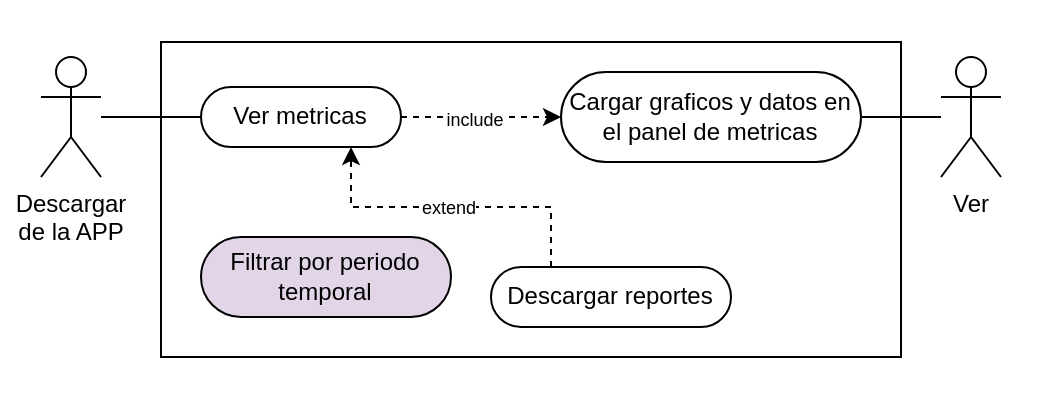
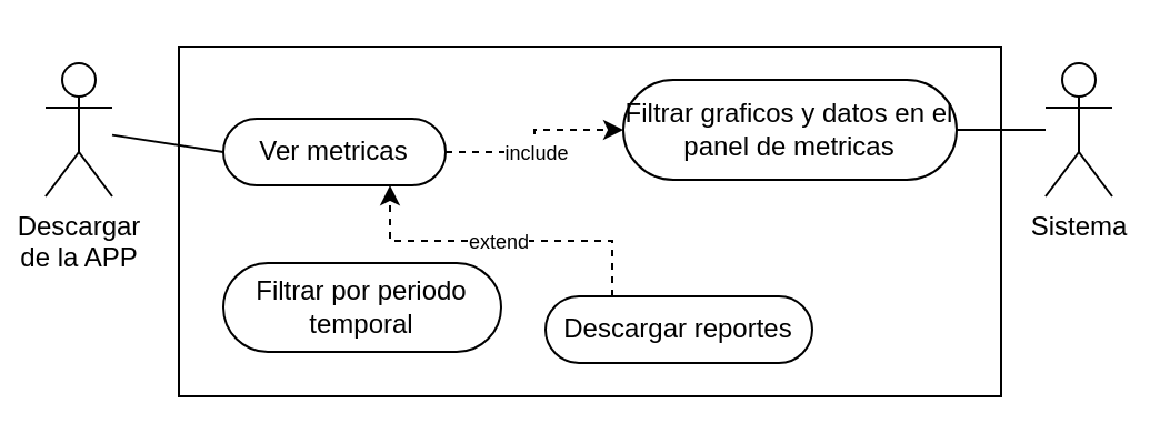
  <mxCell id="0" />
  <mxCell id="1" parent="0" />
  <mxCell id="2" value="" style="rounded=0;whiteSpace=wrap;html=1;" vertex="1" parent="1"><mxGeometry x="80" y="20.5" width="370" height="157.5" as="geometry" /></mxCell>
  <mxCell id="3" value="&lt;div&gt;Descargar&lt;/div&gt;&lt;div&gt;de la APP&lt;/div&gt;" style="shape=umlActor;verticalLabelPosition=bottom;verticalAlign=top;html=1;outlineConnect=0;" vertex="1" parent="1"><mxGeometry x="20" y="28" width="30" height="60" as="geometry" /></mxCell>
  <mxCell id="4" style="edgeStyle=orthogonalEdgeStyle;rounded=0;orthogonalLoop=1;jettySize=auto;html=1;exitX=1;exitY=0.5;exitDx=0;exitDy=0;entryX=0;entryY=0.5;entryDx=0;entryDy=0;dashed=1;" edge="1" parent="1" source="6" target="8"><mxGeometry relative="1" as="geometry" /></mxCell>
  <mxCell id="5" value="&lt;font style=&quot;font-size: 9px;&quot;&gt;include&lt;/font&gt;" style="edgeLabel;html=1;align=center;verticalAlign=middle;resizable=0;points=[];" vertex="1" connectable="0" parent="4"><mxGeometry x="-0.089" relative="1" as="geometry"><mxPoint as="offset" /></mxGeometry></mxCell>
- <mxCell id="6" value="Ver metricas" style="rounded=1;whiteSpace=wrap;html=1;arcSize=50;" vertex="1" parent="1"><mxGeometry x="100" y="43" width="100" height="30" as="geometry" /></mxCell>
- <mxCell id="7" value="Ver" style="shape=umlActor;verticalLabelPosition=bottom;verticalAlign=top;html=1;outlineConnect=0;" vertex="1" parent="1"><mxGeometry x="470" y="28" width="30" height="60" as="geometry" /></mxCell>
- <mxCell id="8" value="Cargar graficos y datos en el panel de metricas" style="rounded=1;whiteSpace=wrap;html=1;arcSize=50;" vertex="1" parent="1"><mxGeometry x="280" y="35.5" width="150" height="45" as="geometry" /></mxCell>
+ <mxCell id="6" value="Ver metricas" style="rounded=1;whiteSpace=wrap;html=1;arcSize=50;" vertex="1" parent="1"><mxGeometry x="100" y="53" width="100" height="30" as="geometry" /></mxCell>
+ <mxCell id="7" value="Sistema" style="shape=umlActor;verticalLabelPosition=bottom;verticalAlign=top;html=1;outlineConnect=0;" vertex="1" parent="1"><mxGeometry x="470" y="28" width="30" height="60" as="geometry" /></mxCell>
+ <mxCell id="8" value="Filtrar graficos y datos en el panel de metricas" style="rounded=1;whiteSpace=wrap;html=1;arcSize=50;" vertex="1" parent="1"><mxGeometry x="280" y="35.5" width="150" height="45" as="geometry" /></mxCell>
  <mxCell id="9" value="" style="endArrow=none;html=1;rounded=0;entryX=0;entryY=0.5;entryDx=0;entryDy=0;" edge="1" parent="1" source="3" target="6"><mxGeometry width="50" height="50" relative="1" as="geometry"><mxPoint x="230" y="208" as="sourcePoint" /><mxPoint x="280" y="158" as="targetPoint" /></mxGeometry></mxCell>
  <mxCell id="10" value="" style="endArrow=none;html=1;rounded=0;entryX=1;entryY=0.5;entryDx=0;entryDy=0;" edge="1" parent="1" source="7" target="8"><mxGeometry width="50" height="50" relative="1" as="geometry"><mxPoint x="230" y="208" as="sourcePoint" /><mxPoint x="280" y="158" as="targetPoint" /></mxGeometry></mxCell>
- <mxCell id="11" value="Filtrar por periodo temporal" style="rounded=1;whiteSpace=wrap;html=1;arcSize=50;fillColor=#e1d5e7;" vertex="1" parent="1"><mxGeometry x="100" y="118" width="125" height="40" as="geometry" /></mxCell>
+ <mxCell id="11" value="Filtrar por periodo temporal" style="rounded=1;whiteSpace=wrap;html=1;arcSize=50;" vertex="1" parent="1"><mxGeometry x="100" y="118" width="125" height="40" as="geometry" /></mxCell>
  <mxCell id="12" style="edgeStyle=orthogonalEdgeStyle;rounded=0;orthogonalLoop=1;jettySize=auto;html=1;exitX=0.25;exitY=0;exitDx=0;exitDy=0;entryX=0.75;entryY=1;entryDx=0;entryDy=0;dashed=1;" edge="1" parent="1" source="14" target="6"><mxGeometry relative="1" as="geometry" /></mxCell>
  <mxCell id="13" value="&lt;font style=&quot;font-size: 9px;&quot;&gt;extend&lt;/font&gt;" style="edgeLabel;html=1;align=center;verticalAlign=middle;resizable=0;points=[];" vertex="1" connectable="0" parent="12"><mxGeometry x="0.024" y="-1" relative="1" as="geometry"><mxPoint as="offset" /></mxGeometry></mxCell>
  <mxCell id="14" value="Descargar reportes" style="rounded=1;whiteSpace=wrap;html=1;arcSize=50;" vertex="1" parent="1"><mxGeometry x="245" y="133" width="120" height="30" as="geometry" /></mxCell>
